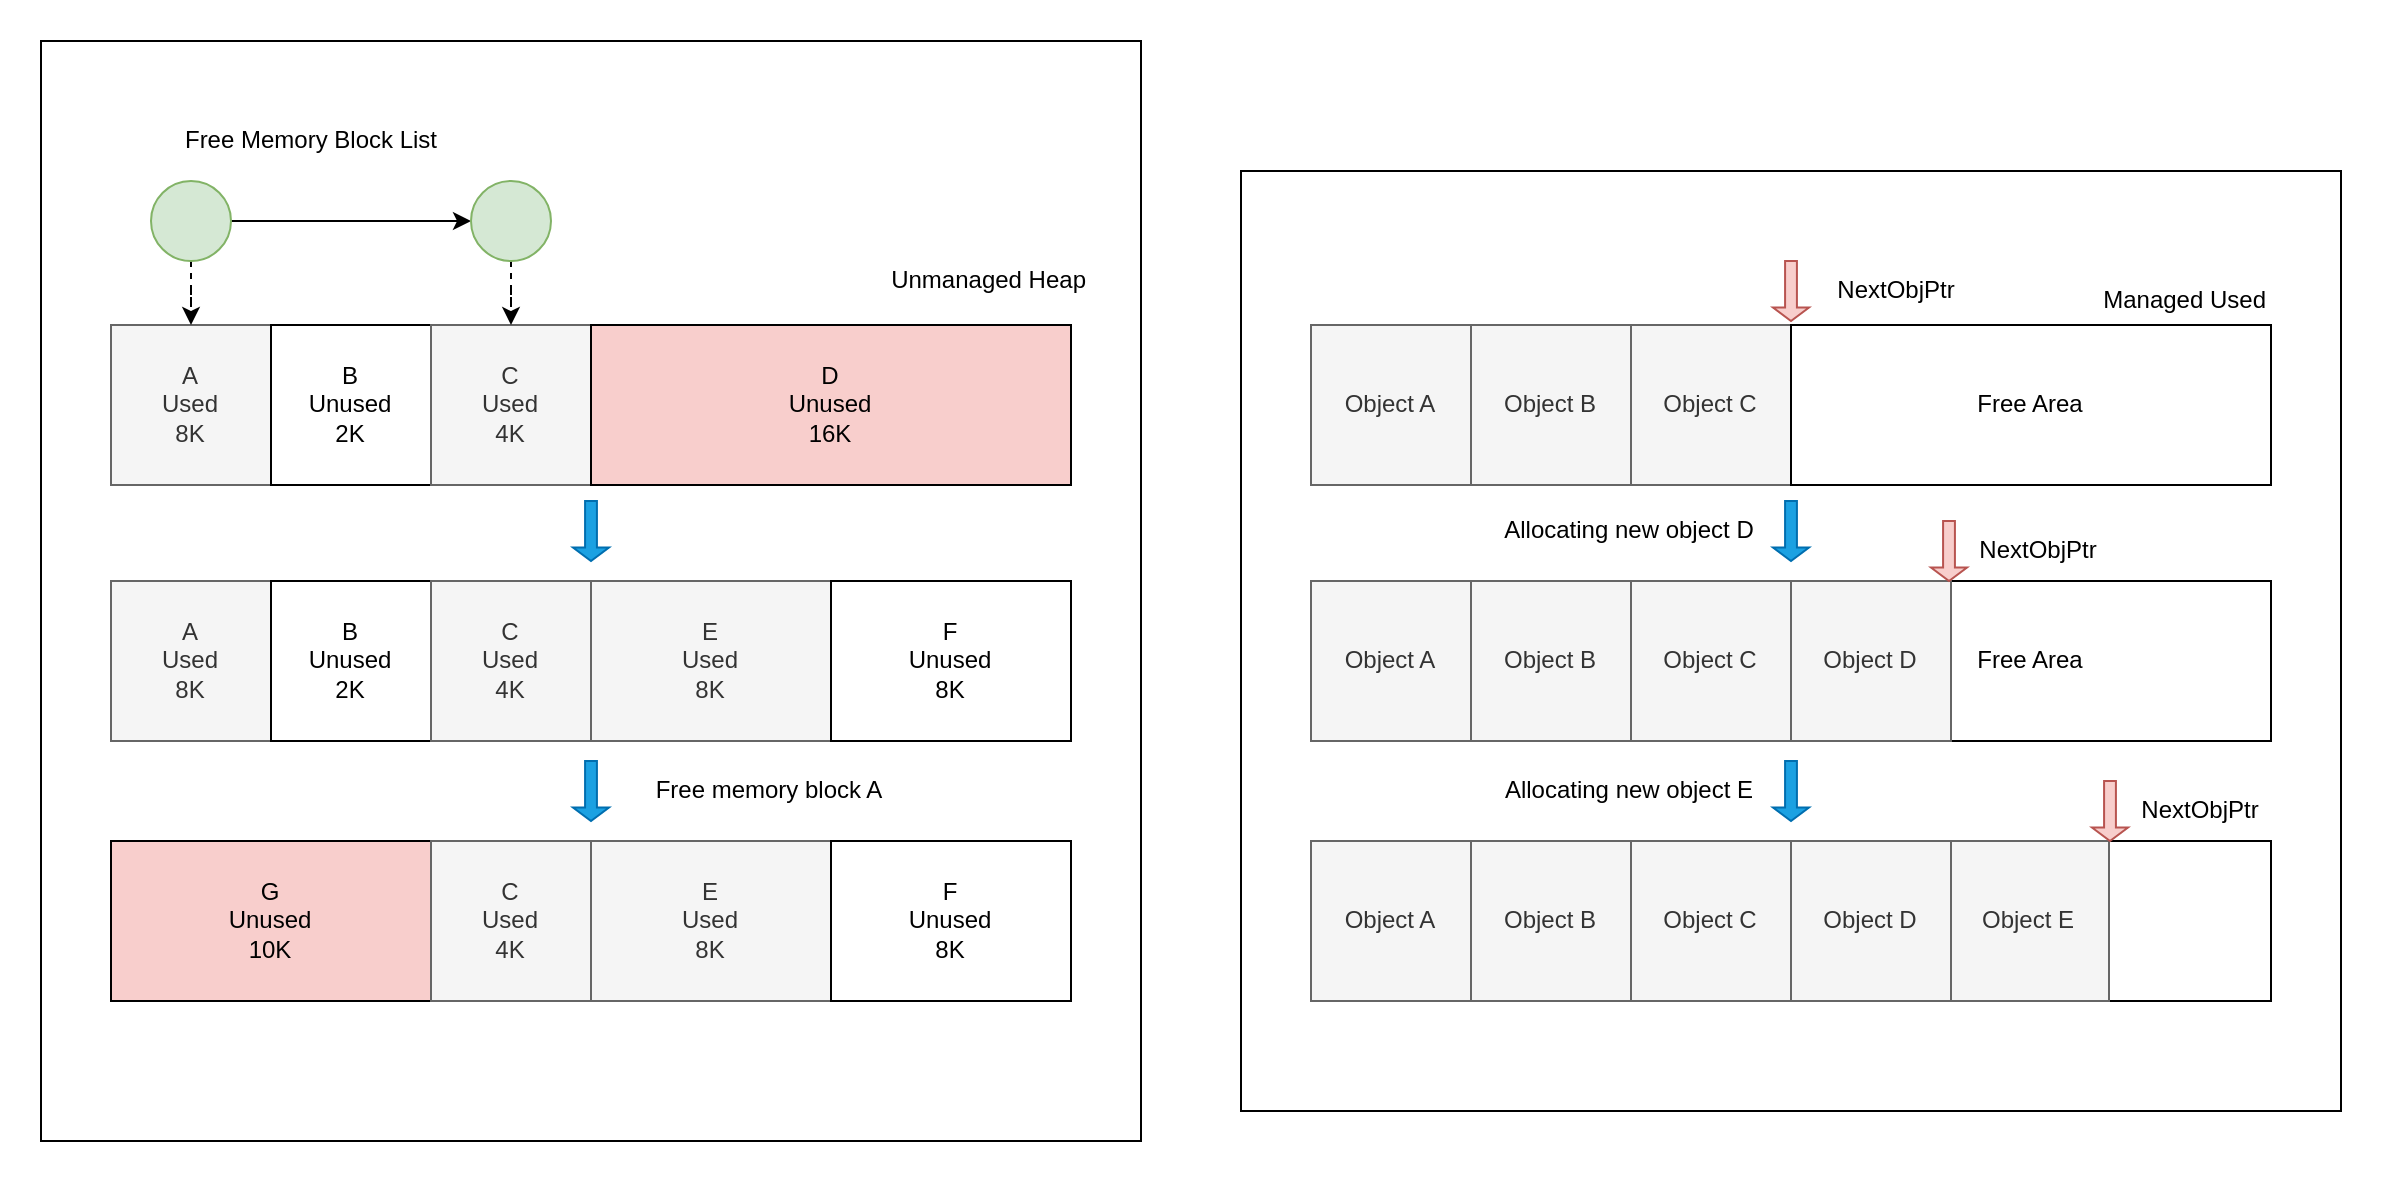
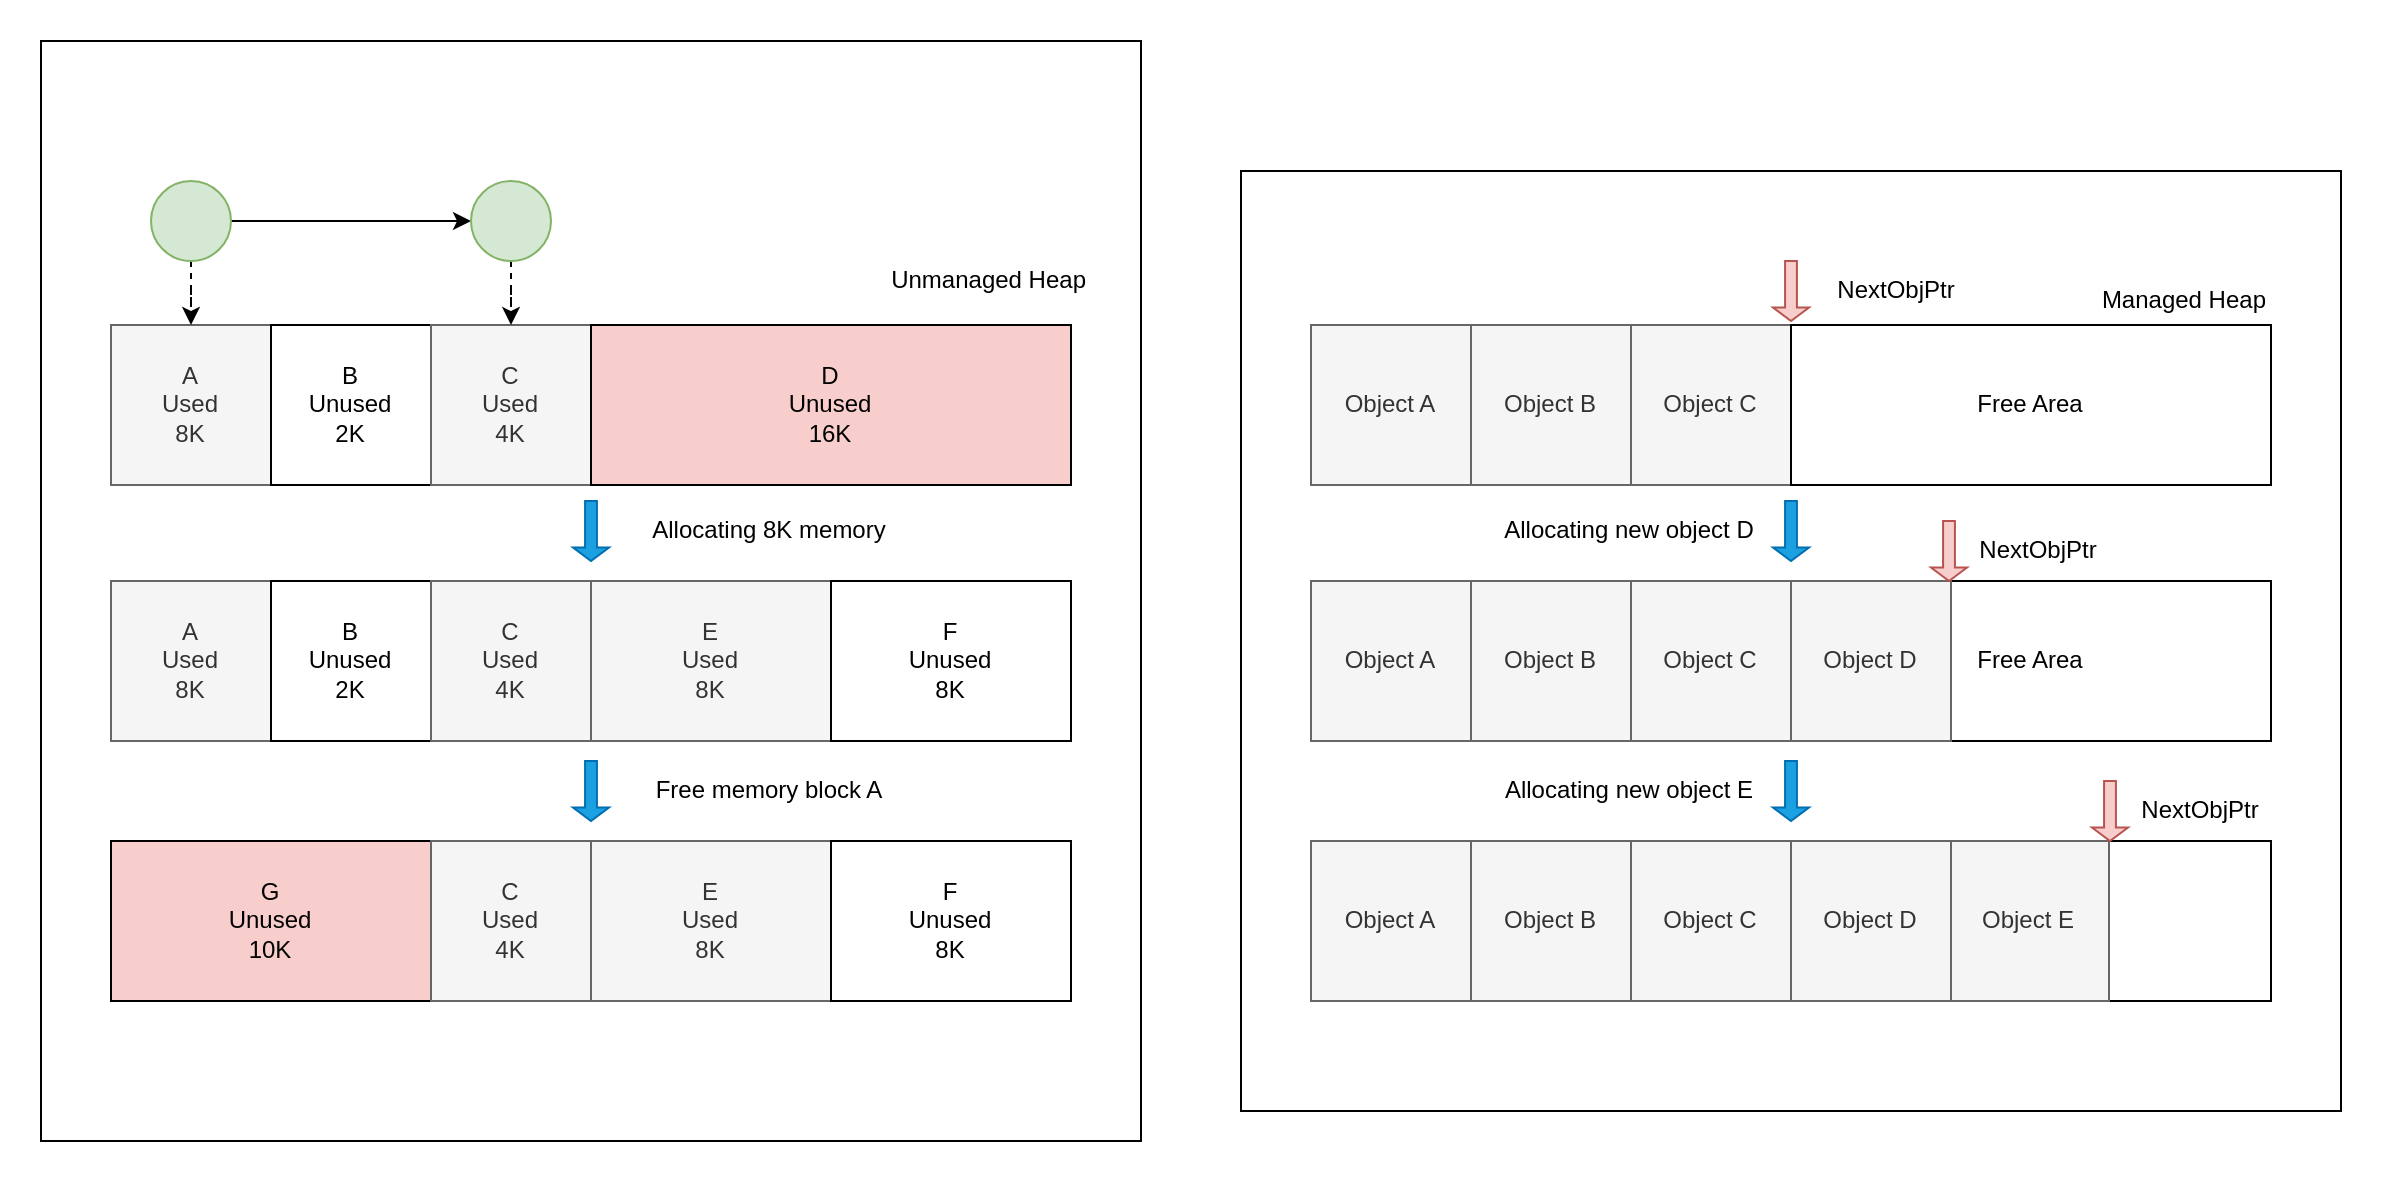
  <mxCell id="0" />
  <mxCell id="1" parent="0" />
  <mxCell id="2" value="" style="whiteSpace=wrap;html=1;" vertex="1" parent="1"><mxGeometry x="620" y="85" width="550" height="470" as="geometry" /></mxCell>
  <mxCell id="3" value="" style="whiteSpace=wrap;html=1;" vertex="1" parent="1"><mxGeometry x="20" y="20" width="550" height="550" as="geometry" /></mxCell>
  <mxCell id="4" value="" style="whiteSpace=wrap;html=1;" vertex="1" parent="1"><mxGeometry x="55" y="162" width="480" height="80" as="geometry" /></mxCell>
  <mxCell id="5" value="A&lt;br&gt;Used&lt;br&gt;8K" style="whiteSpace=wrap;html=1;aspect=fixed;fillColor=#f5f5f5;strokeColor=#666666;fontColor=#333333;" vertex="1" parent="1"><mxGeometry x="55" y="162" width="80" height="80" as="geometry" /></mxCell>
  <mxCell id="6" value="B&lt;br&gt;Unused&lt;br&gt;2K" style="whiteSpace=wrap;html=1;aspect=fixed;" vertex="1" parent="1"><mxGeometry x="135" y="162" width="80" height="80" as="geometry" /></mxCell>
  <mxCell id="7" value="C&lt;br&gt;Used&lt;br&gt;4K" style="whiteSpace=wrap;html=1;aspect=fixed;fillColor=#f5f5f5;strokeColor=#666666;fontColor=#333333;" vertex="1" parent="1"><mxGeometry x="215" y="162" width="80" height="80" as="geometry" /></mxCell>
  <mxCell id="8" value="D&lt;br&gt;Unused&lt;br&gt;16K" style="whiteSpace=wrap;html=1;fillColor=#f8cecc;" vertex="1" parent="1"><mxGeometry x="295" y="162" width="240" height="80" as="geometry" /></mxCell>
  <mxCell id="9" style="edgeStyle=orthogonalEdgeStyle;rounded=0;orthogonalLoop=1;jettySize=auto;html=1;entryX=0.5;entryY=0;entryDx=0;entryDy=0;dashed=1;" edge="1" parent="1" source="11" target="5"><mxGeometry relative="1" as="geometry" /></mxCell>
  <mxCell id="10" value="" style="edgeStyle=orthogonalEdgeStyle;rounded=0;orthogonalLoop=1;jettySize=auto;html=1;" edge="1" parent="1" source="11" target="13"><mxGeometry relative="1" as="geometry" /></mxCell>
  <mxCell id="11" value="" style="ellipse;whiteSpace=wrap;html=1;aspect=fixed;fillColor=#d5e8d4;strokeColor=#82b366;" vertex="1" parent="1"><mxGeometry x="75" y="90" width="40" height="40" as="geometry" /></mxCell>
  <mxCell id="12" value="" style="edgeStyle=orthogonalEdgeStyle;rounded=0;orthogonalLoop=1;jettySize=auto;html=1;dashed=1;" edge="1" parent="1" source="13" target="7"><mxGeometry relative="1" as="geometry" /></mxCell>
  <mxCell id="13" value="" style="ellipse;whiteSpace=wrap;html=1;aspect=fixed;fillColor=#d5e8d4;strokeColor=#82b366;" vertex="1" parent="1"><mxGeometry x="235" y="90" width="40" height="40" as="geometry" /></mxCell>
  <mxCell id="14" value="" style="whiteSpace=wrap;html=1;" vertex="1" parent="1"><mxGeometry x="55" y="290" width="480" height="80" as="geometry" /></mxCell>
  <mxCell id="15" value="A&lt;br&gt;Used&lt;br&gt;8K" style="whiteSpace=wrap;html=1;aspect=fixed;fillColor=#f5f5f5;strokeColor=#666666;fontColor=#333333;" vertex="1" parent="1"><mxGeometry x="55" y="290" width="80" height="80" as="geometry" /></mxCell>
  <mxCell id="16" value="B&lt;br&gt;Unused&lt;br&gt;2K" style="whiteSpace=wrap;html=1;aspect=fixed;" vertex="1" parent="1"><mxGeometry x="135" y="290" width="80" height="80" as="geometry" /></mxCell>
  <mxCell id="17" value="C&lt;br&gt;Used&lt;br&gt;4K" style="whiteSpace=wrap;html=1;aspect=fixed;fillColor=#f5f5f5;strokeColor=#666666;fontColor=#333333;" vertex="1" parent="1"><mxGeometry x="215" y="290" width="80" height="80" as="geometry" /></mxCell>
  <mxCell id="18" value="E&lt;br&gt;Used&lt;br&gt;8K" style="whiteSpace=wrap;html=1;fillColor=#f5f5f5;strokeColor=#666666;fontColor=#333333;" vertex="1" parent="1"><mxGeometry x="295" y="290" width="120" height="80" as="geometry" /></mxCell>
  <mxCell id="19" value="" style="whiteSpace=wrap;html=1;" vertex="1" parent="1"><mxGeometry x="55" y="420" width="480" height="80" as="geometry" /></mxCell>
  <mxCell id="20" value="G&lt;br&gt;Unused&lt;br&gt;10K" style="whiteSpace=wrap;html=1;fillColor=#f8cecc;" vertex="1" parent="1"><mxGeometry x="55" y="420" width="160" height="80" as="geometry" /></mxCell>
  <mxCell id="21" value="C&lt;br&gt;Used&lt;br&gt;4K" style="whiteSpace=wrap;html=1;aspect=fixed;fillColor=#f5f5f5;strokeColor=#666666;fontColor=#333333;" vertex="1" parent="1"><mxGeometry x="215" y="420" width="80" height="80" as="geometry" /></mxCell>
  <mxCell id="22" value="" style="shape=singleArrow;direction=south;whiteSpace=wrap;html=1;arrowWidth=0.329;arrowSize=0.224;fillColor=#1ba1e2;strokeColor=#006EAF;fontColor=#ffffff;" vertex="1" parent="1"><mxGeometry x="286" y="250" width="18" height="30" as="geometry" /></mxCell>
+ <mxCell id="23" value="Allocating 8K memory" style="text;html=1;strokeColor=none;fillColor=none;align=center;verticalAlign=middle;whiteSpace=wrap;rounded=0;" vertex="1" parent="1"><mxGeometry x="304" y="255" width="161" height="20" as="geometry" /></mxCell>
  <mxCell id="24" value="F&lt;br&gt;Unused&lt;br&gt;8K" style="whiteSpace=wrap;html=1;" vertex="1" parent="1"><mxGeometry x="415" y="290" width="120" height="80" as="geometry" /></mxCell>
  <mxCell id="25" value="E&lt;br&gt;Used&lt;br&gt;8K" style="whiteSpace=wrap;html=1;fillColor=#f5f5f5;strokeColor=#666666;fontColor=#333333;" vertex="1" parent="1"><mxGeometry x="295" y="420" width="120" height="80" as="geometry" /></mxCell>
  <mxCell id="26" value="F&lt;br&gt;Unused&lt;br&gt;8K" style="whiteSpace=wrap;html=1;" vertex="1" parent="1"><mxGeometry x="415" y="420" width="120" height="80" as="geometry" /></mxCell>
  <mxCell id="27" value="" style="shape=singleArrow;direction=south;whiteSpace=wrap;html=1;arrowWidth=0.329;arrowSize=0.224;fillColor=#1ba1e2;strokeColor=#006EAF;fontColor=#ffffff;" vertex="1" parent="1"><mxGeometry x="286" y="380" width="18" height="30" as="geometry" /></mxCell>
  <mxCell id="28" value="Free memory block A" style="text;html=1;strokeColor=none;fillColor=none;align=center;verticalAlign=middle;whiteSpace=wrap;rounded=0;" vertex="1" parent="1"><mxGeometry x="304" y="385" width="161" height="20" as="geometry" /></mxCell>
- <mxCell id="29" value="Free Memory Block List" style="text;html=1;strokeColor=none;fillColor=none;align=center;verticalAlign=middle;whiteSpace=wrap;rounded=0;" vertex="1" parent="1"><mxGeometry x="75" y="60" width="161" height="20" as="geometry" /></mxCell>
  <mxCell id="30" value="Unmanaged Heap" style="text;html=1;strokeColor=none;fillColor=none;align=right;verticalAlign=middle;whiteSpace=wrap;rounded=0;" vertex="1" parent="1"><mxGeometry x="384" y="130" width="161" height="20" as="geometry" /></mxCell>
  <mxCell id="31" value="" style="whiteSpace=wrap;html=1;" vertex="1" parent="1"><mxGeometry x="655" y="162" width="480" height="80" as="geometry" /></mxCell>
  <mxCell id="32" value="Object A" style="whiteSpace=wrap;html=1;aspect=fixed;fillColor=#f5f5f5;strokeColor=#666666;fontColor=#333333;" vertex="1" parent="1"><mxGeometry x="655" y="162" width="80" height="80" as="geometry" /></mxCell>
  <mxCell id="33" value="Object B" style="whiteSpace=wrap;html=1;aspect=fixed;fillColor=#f5f5f5;strokeColor=#666666;fontColor=#333333;" vertex="1" parent="1"><mxGeometry x="735" y="162" width="80" height="80" as="geometry" /></mxCell>
  <mxCell id="34" value="Object C" style="whiteSpace=wrap;html=1;aspect=fixed;fillColor=#f5f5f5;strokeColor=#666666;fontColor=#333333;" vertex="1" parent="1"><mxGeometry x="815" y="162" width="80" height="80" as="geometry" /></mxCell>
  <mxCell id="35" value="Free Area" style="whiteSpace=wrap;html=1;" vertex="1" parent="1"><mxGeometry x="895" y="162" width="240" height="80" as="geometry" /></mxCell>
  <mxCell id="36" value="" style="whiteSpace=wrap;html=1;" vertex="1" parent="1"><mxGeometry x="655" y="290" width="480" height="80" as="geometry" /></mxCell>
  <mxCell id="37" value="" style="whiteSpace=wrap;html=1;" vertex="1" parent="1"><mxGeometry x="655" y="420" width="480" height="80" as="geometry" /></mxCell>
  <mxCell id="38" value="" style="shape=singleArrow;direction=south;whiteSpace=wrap;html=1;arrowWidth=0.329;arrowSize=0.224;fillColor=#1ba1e2;strokeColor=#006EAF;fontColor=#ffffff;" vertex="1" parent="1"><mxGeometry x="886" y="250" width="18" height="30" as="geometry" /></mxCell>
  <mxCell id="39" value="Allocating new object D" style="text;html=1;strokeColor=none;fillColor=none;align=center;verticalAlign=middle;whiteSpace=wrap;rounded=0;" vertex="1" parent="1"><mxGeometry x="734" y="255" width="161" height="20" as="geometry" /></mxCell>
  <mxCell id="40" value="" style="shape=singleArrow;direction=south;whiteSpace=wrap;html=1;arrowWidth=0.329;arrowSize=0.224;fillColor=#1ba1e2;strokeColor=#006EAF;fontColor=#ffffff;" vertex="1" parent="1"><mxGeometry x="886" y="380" width="18" height="30" as="geometry" /></mxCell>
  <mxCell id="41" value="Allocating new object E" style="text;html=1;strokeColor=none;fillColor=none;align=center;verticalAlign=middle;whiteSpace=wrap;rounded=0;" vertex="1" parent="1"><mxGeometry x="734" y="385" width="161" height="20" as="geometry" /></mxCell>
- <mxCell id="42" value="Managed Used" style="text;html=1;strokeColor=none;fillColor=none;align=right;verticalAlign=middle;whiteSpace=wrap;rounded=0;" vertex="1" parent="1"><mxGeometry x="974" y="140" width="161" height="20" as="geometry" /></mxCell>
+ <mxCell id="42" value="Managed Heap" style="text;html=1;strokeColor=none;fillColor=none;align=right;verticalAlign=middle;whiteSpace=wrap;rounded=0;" vertex="1" parent="1"><mxGeometry x="974" y="140" width="161" height="20" as="geometry" /></mxCell>
  <mxCell id="43" value="Free Area" style="whiteSpace=wrap;html=1;" vertex="1" parent="1"><mxGeometry x="895" y="290" width="240" height="80" as="geometry" /></mxCell>
  <mxCell id="44" value="Object A" style="whiteSpace=wrap;html=1;aspect=fixed;fillColor=#f5f5f5;strokeColor=#666666;fontColor=#333333;" vertex="1" parent="1"><mxGeometry x="655" y="290" width="80" height="80" as="geometry" /></mxCell>
  <mxCell id="45" value="Object B" style="whiteSpace=wrap;html=1;aspect=fixed;fillColor=#f5f5f5;strokeColor=#666666;fontColor=#333333;" vertex="1" parent="1"><mxGeometry x="735" y="290" width="80" height="80" as="geometry" /></mxCell>
  <mxCell id="46" value="Object C" style="whiteSpace=wrap;html=1;aspect=fixed;fillColor=#f5f5f5;strokeColor=#666666;fontColor=#333333;" vertex="1" parent="1"><mxGeometry x="815" y="290" width="80" height="80" as="geometry" /></mxCell>
  <mxCell id="47" value="Object A" style="whiteSpace=wrap;html=1;aspect=fixed;fillColor=#f5f5f5;strokeColor=#666666;fontColor=#333333;" vertex="1" parent="1"><mxGeometry x="655" y="290" width="80" height="80" as="geometry" /></mxCell>
  <mxCell id="48" value="Object B" style="whiteSpace=wrap;html=1;aspect=fixed;fillColor=#f5f5f5;strokeColor=#666666;fontColor=#333333;" vertex="1" parent="1"><mxGeometry x="735" y="290" width="80" height="80" as="geometry" /></mxCell>
  <mxCell id="49" value="Free Area" style="whiteSpace=wrap;html=1;" vertex="1" parent="1"><mxGeometry x="895" y="420" width="240" height="80" as="geometry" /></mxCell>
  <mxCell id="50" value="Object C" style="whiteSpace=wrap;html=1;aspect=fixed;fillColor=#f5f5f5;strokeColor=#666666;fontColor=#333333;" vertex="1" parent="1"><mxGeometry x="815" y="420" width="80" height="80" as="geometry" /></mxCell>
  <mxCell id="51" value="Object A" style="whiteSpace=wrap;html=1;aspect=fixed;fillColor=#f5f5f5;strokeColor=#666666;fontColor=#333333;" vertex="1" parent="1"><mxGeometry x="655" y="420" width="80" height="80" as="geometry" /></mxCell>
  <mxCell id="52" value="Object B" style="whiteSpace=wrap;html=1;aspect=fixed;fillColor=#f5f5f5;strokeColor=#666666;fontColor=#333333;" vertex="1" parent="1"><mxGeometry x="735" y="420" width="80" height="80" as="geometry" /></mxCell>
  <mxCell id="53" value="Object D" style="whiteSpace=wrap;html=1;aspect=fixed;fillColor=#f5f5f5;strokeColor=#666666;fontColor=#333333;" vertex="1" parent="1"><mxGeometry x="895" y="290" width="80" height="80" as="geometry" /></mxCell>
  <mxCell id="54" value="Object E" style="whiteSpace=wrap;html=1;aspect=fixed;fillColor=#f5f5f5;strokeColor=#666666;fontColor=#333333;" vertex="1" parent="1"><mxGeometry x="974" y="420" width="80" height="80" as="geometry" /></mxCell>
  <mxCell id="55" value="Object D" style="whiteSpace=wrap;html=1;aspect=fixed;fillColor=#f5f5f5;strokeColor=#666666;fontColor=#333333;" vertex="1" parent="1"><mxGeometry x="895" y="420" width="80" height="80" as="geometry" /></mxCell>
  <mxCell id="56" value="" style="shape=singleArrow;direction=south;whiteSpace=wrap;html=1;arrowWidth=0.329;arrowSize=0.224;fillColor=#f8cecc;strokeColor=#b85450;" vertex="1" parent="1"><mxGeometry x="886" y="130" width="18" height="30" as="geometry" /></mxCell>
  <mxCell id="57" value="" style="shape=singleArrow;direction=south;whiteSpace=wrap;html=1;arrowWidth=0.329;arrowSize=0.224;fillColor=#f8cecc;strokeColor=#b85450;" vertex="1" parent="1"><mxGeometry x="965" y="260" width="18" height="30" as="geometry" /></mxCell>
  <mxCell id="58" value="" style="shape=singleArrow;direction=south;whiteSpace=wrap;html=1;arrowWidth=0.329;arrowSize=0.224;fillColor=#f8cecc;strokeColor=#b85450;" vertex="1" parent="1"><mxGeometry x="1045.5" y="390" width="18" height="30" as="geometry" /></mxCell>
  <mxCell id="59" value="NextObjPtr" style="text;html=1;strokeColor=none;fillColor=none;align=center;verticalAlign=middle;whiteSpace=wrap;rounded=0;" vertex="1" parent="1"><mxGeometry x="913" y="135" width="70" height="20" as="geometry" /></mxCell>
  <mxCell id="60" value="NextObjPtr" style="text;html=1;strokeColor=none;fillColor=none;align=center;verticalAlign=middle;whiteSpace=wrap;rounded=0;" vertex="1" parent="1"><mxGeometry x="984" y="265" width="70" height="20" as="geometry" /></mxCell>
  <mxCell id="61" value="NextObjPtr" style="text;html=1;strokeColor=none;fillColor=none;align=center;verticalAlign=middle;whiteSpace=wrap;rounded=0;" vertex="1" parent="1"><mxGeometry x="1065" y="395" width="70" height="20" as="geometry" /></mxCell>
